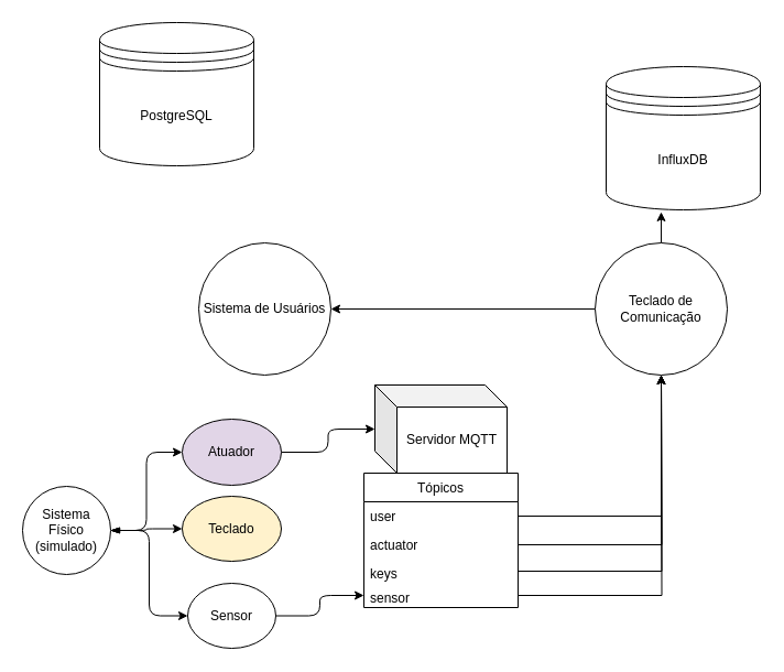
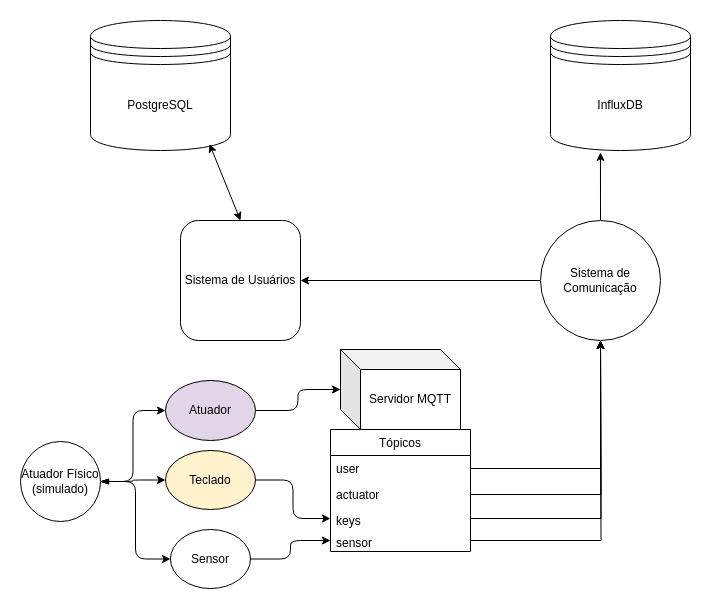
  <mxCell id="0" />
  <mxCell id="1" parent="0" />
- <mxCell id="2" value="Sistema de Usuários" style="ellipse;whiteSpace=wrap;html=1;aspect=fixed;" vertex="1" parent="1"><mxGeometry x="180" y="220" width="120" height="120" as="geometry" /></mxCell>
+ <mxCell id="2" value="Sistema de Usuários" style="whiteSpace=wrap;html=1;aspect=fixed;rounded=1;" vertex="1" parent="1"><mxGeometry x="180" y="220" width="120" height="120" as="geometry" /></mxCell>
  <mxCell id="3" value="PostgreSQL" style="shape=datastore;whiteSpace=wrap;html=1;" vertex="1" parent="1"><mxGeometry x="90" y="20" width="140" height="130" as="geometry" /></mxCell>
- <mxCell id="4" value="InfluxDB" style="shape=datastore;whiteSpace=wrap;html=1;" vertex="1" parent="1"><mxGeometry x="550" y="60" width="140" height="130" as="geometry" /></mxCell>
+ <mxCell id="4" value="InfluxDB" style="shape=datastore;whiteSpace=wrap;html=1;" vertex="1" parent="1"><mxGeometry x="550" y="20" width="140" height="130" as="geometry" /></mxCell>
  <mxCell id="5" style="edgeStyle=orthogonalEdgeStyle;rounded=0;orthogonalLoop=1;jettySize=auto;html=1;exitX=0.5;exitY=0;exitDx=0;exitDy=0;entryX=0.357;entryY=1.015;entryDx=0;entryDy=0;entryPerimeter=0;" edge="1" parent="1" source="7" target="4"><mxGeometry relative="1" as="geometry" /></mxCell>
  <mxCell id="6" style="edgeStyle=orthogonalEdgeStyle;rounded=0;orthogonalLoop=1;jettySize=auto;html=1;exitX=0;exitY=0.5;exitDx=0;exitDy=0;entryX=1;entryY=0.5;entryDx=0;entryDy=0;" edge="1" parent="1" source="7" target="2"><mxGeometry relative="1" as="geometry" /></mxCell>
- <mxCell id="7" value="Teclado de Comunicação" style="ellipse;whiteSpace=wrap;html=1;aspect=fixed;" vertex="1" parent="1"><mxGeometry x="540" y="220" width="120" height="120" as="geometry" /></mxCell>
+ <mxCell id="7" value="Sistema de Comunicação" style="ellipse;whiteSpace=wrap;html=1;aspect=fixed;" vertex="1" parent="1"><mxGeometry x="540" y="220" width="120" height="120" as="geometry" /></mxCell>
  <mxCell id="8" value="Servidor MQTT" style="shape=cube;whiteSpace=wrap;html=1;boundedLbl=1;backgroundOutline=1;darkOpacity=0.05;darkOpacity2=0.1;" vertex="1" parent="1"><mxGeometry x="340" y="349" width="120" height="80" as="geometry" /></mxCell>
  <mxCell id="9" value="Tópicos" style="swimlane;fontStyle=0;childLayout=stackLayout;horizontal=1;startSize=26;fillColor=none;horizontalStack=0;resizeParent=1;resizeParentMax=0;resizeLast=0;collapsible=1;marginBottom=0;" vertex="1" parent="1"><mxGeometry x="330" y="429" width="140" height="122" as="geometry" /></mxCell>
  <mxCell id="10" value="user" style="text;strokeColor=none;fillColor=none;align=left;verticalAlign=top;spacingLeft=4;spacingRight=4;overflow=hidden;rotatable=0;points=[[0,0.5],[1,0.5]];portConstraint=eastwest;" vertex="1" parent="9"><mxGeometry y="26" width="140" height="26" as="geometry" /></mxCell>
  <mxCell id="11" value="actuator" style="text;strokeColor=none;fillColor=none;align=left;verticalAlign=top;spacingLeft=4;spacingRight=4;overflow=hidden;rotatable=0;points=[[0,0.5],[1,0.5]];portConstraint=eastwest;" vertex="1" parent="9"><mxGeometry y="52" width="140" height="26" as="geometry" /></mxCell>
  <mxCell id="12" value="keys" style="text;strokeColor=none;fillColor=none;align=left;verticalAlign=top;spacingLeft=4;spacingRight=4;overflow=hidden;rotatable=0;points=[[0,0.5],[1,0.5]];portConstraint=eastwest;" vertex="1" parent="9"><mxGeometry y="78" width="140" height="22" as="geometry" /></mxCell>
  <mxCell id="13" value="sensor" style="text;strokeColor=none;fillColor=none;align=left;verticalAlign=top;spacingLeft=4;spacingRight=4;overflow=hidden;rotatable=0;points=[[0,0.5],[1,0.5]];portConstraint=eastwest;" vertex="1" parent="9"><mxGeometry y="100" width="140" height="22" as="geometry" /></mxCell>
  <mxCell id="14" style="edgeStyle=orthogonalEdgeStyle;rounded=0;orthogonalLoop=1;jettySize=auto;html=1;exitX=1;exitY=0.5;exitDx=0;exitDy=0;entryX=0.5;entryY=1;entryDx=0;entryDy=0;" edge="1" parent="1" source="10" target="7"><mxGeometry relative="1" as="geometry" /></mxCell>
  <mxCell id="15" style="edgeStyle=orthogonalEdgeStyle;rounded=0;orthogonalLoop=1;jettySize=auto;html=1;exitX=1;exitY=0.5;exitDx=0;exitDy=0;" edge="1" parent="1" source="11"><mxGeometry relative="1" as="geometry"><mxPoint x="600" y="340" as="targetPoint" /></mxGeometry></mxCell>
  <mxCell id="16" style="edgeStyle=orthogonalEdgeStyle;rounded=0;orthogonalLoop=1;jettySize=auto;html=1;exitX=1;exitY=0.5;exitDx=0;exitDy=0;" edge="1" parent="1" source="12"><mxGeometry relative="1" as="geometry"><mxPoint x="600" y="340" as="targetPoint" /></mxGeometry></mxCell>
  <mxCell id="17" style="edgeStyle=orthogonalEdgeStyle;rounded=0;orthogonalLoop=1;jettySize=auto;html=1;exitX=1;exitY=0.5;exitDx=0;exitDy=0;" edge="1" parent="1" source="13"><mxGeometry relative="1" as="geometry"><mxPoint x="600" y="340" as="targetPoint" /></mxGeometry></mxCell>
+ <mxCell id="18" value="" style="endArrow=classic;startArrow=classic;html=1;exitX=0.5;exitY=0;exitDx=0;exitDy=0;entryX=0.85;entryY=0.95;entryDx=0;entryDy=0;entryPerimeter=0;" edge="1" parent="1" source="2" target="3"><mxGeometry width="50" height="50" relative="1" as="geometry"><mxPoint x="90" y="620" as="sourcePoint" /><mxPoint x="140" y="570" as="targetPoint" /></mxGeometry></mxCell>
  <mxCell id="19" style="edgeStyle=orthogonalEdgeStyle;rounded=1;orthogonalLoop=1;jettySize=auto;html=1;exitX=1;exitY=0.5;exitDx=0;exitDy=0;entryX=0;entryY=0.5;entryDx=0;entryDy=0;startArrow=blockThin;startFill=1;" edge="1" parent="1" source="20" target="24"><mxGeometry relative="1" as="geometry" /></mxCell>
- <mxCell id="20" value="Sistema Físico&lt;br&gt;(simulado)" style="ellipse;whiteSpace=wrap;html=1;aspect=fixed;" vertex="1" parent="1"><mxGeometry x="20" y="441" width="80" height="80" as="geometry" /></mxCell>
+ <mxCell id="20" value="Atuador Físico&lt;br&gt;(simulado)" style="ellipse;whiteSpace=wrap;html=1;aspect=fixed;" vertex="1" parent="1"><mxGeometry x="20" y="441" width="80" height="80" as="geometry" /></mxCell>
  <mxCell id="21" value="Teclado" style="ellipse;whiteSpace=wrap;html=1;fillColor=#fff2cc;" vertex="1" parent="1"><mxGeometry x="165" y="450" width="90" height="59" as="geometry" /></mxCell>
  <mxCell id="22" value="Sensor" style="ellipse;whiteSpace=wrap;html=1;" vertex="1" parent="1"><mxGeometry x="170" y="529" width="80" height="59" as="geometry" /></mxCell>
  <mxCell id="23" style="edgeStyle=orthogonalEdgeStyle;rounded=1;orthogonalLoop=1;jettySize=auto;html=1;exitX=1;exitY=0.5;exitDx=0;exitDy=0;startArrow=none;startFill=0;" edge="1" parent="1" source="24" target="8"><mxGeometry relative="1" as="geometry" /></mxCell>
  <mxCell id="24" value="Atuador" style="ellipse;whiteSpace=wrap;html=1;fillColor=#e1d5e7;" vertex="1" parent="1"><mxGeometry x="165" y="380" width="90" height="60" as="geometry" /></mxCell>
  <mxCell id="25" style="edgeStyle=orthogonalEdgeStyle;rounded=1;orthogonalLoop=1;jettySize=auto;html=1;exitX=1;exitY=0.5;exitDx=0;exitDy=0;entryX=0;entryY=0.5;entryDx=0;entryDy=0;startArrow=blockThin;startFill=1;" edge="1" parent="1" source="20" target="21"><mxGeometry relative="1" as="geometry"><mxPoint x="110" y="491" as="sourcePoint" /><mxPoint x="175" y="420" as="targetPoint" /></mxGeometry></mxCell>
  <mxCell id="26" style="edgeStyle=orthogonalEdgeStyle;rounded=1;orthogonalLoop=1;jettySize=auto;html=1;exitX=1;exitY=0.5;exitDx=0;exitDy=0;entryX=0;entryY=0.5;entryDx=0;entryDy=0;startArrow=blockThin;startFill=1;" edge="1" parent="1" source="20" target="22"><mxGeometry relative="1" as="geometry"><mxPoint x="110" y="491" as="sourcePoint" /><mxPoint x="175" y="490" as="targetPoint" /></mxGeometry></mxCell>
+ <mxCell id="27" value="" style="endArrow=classic;html=1;exitX=1;exitY=0.5;exitDx=0;exitDy=0;entryX=0;entryY=0.5;entryDx=0;entryDy=0;edgeStyle=orthogonalEdgeStyle;" edge="1" parent="1" source="21" target="12"><mxGeometry width="50" height="50" relative="1" as="geometry"><mxPoint x="20" y="660" as="sourcePoint" /><mxPoint x="70" y="610" as="targetPoint" /></mxGeometry></mxCell>
  <mxCell id="28" value="" style="endArrow=classic;html=1;exitX=1;exitY=0.5;exitDx=0;exitDy=0;entryX=0;entryY=0.5;entryDx=0;entryDy=0;edgeStyle=orthogonalEdgeStyle;" edge="1" parent="1" source="22" target="13"><mxGeometry width="50" height="50" relative="1" as="geometry"><mxPoint x="20" y="660" as="sourcePoint" /><mxPoint x="70" y="610" as="targetPoint" /></mxGeometry></mxCell>
